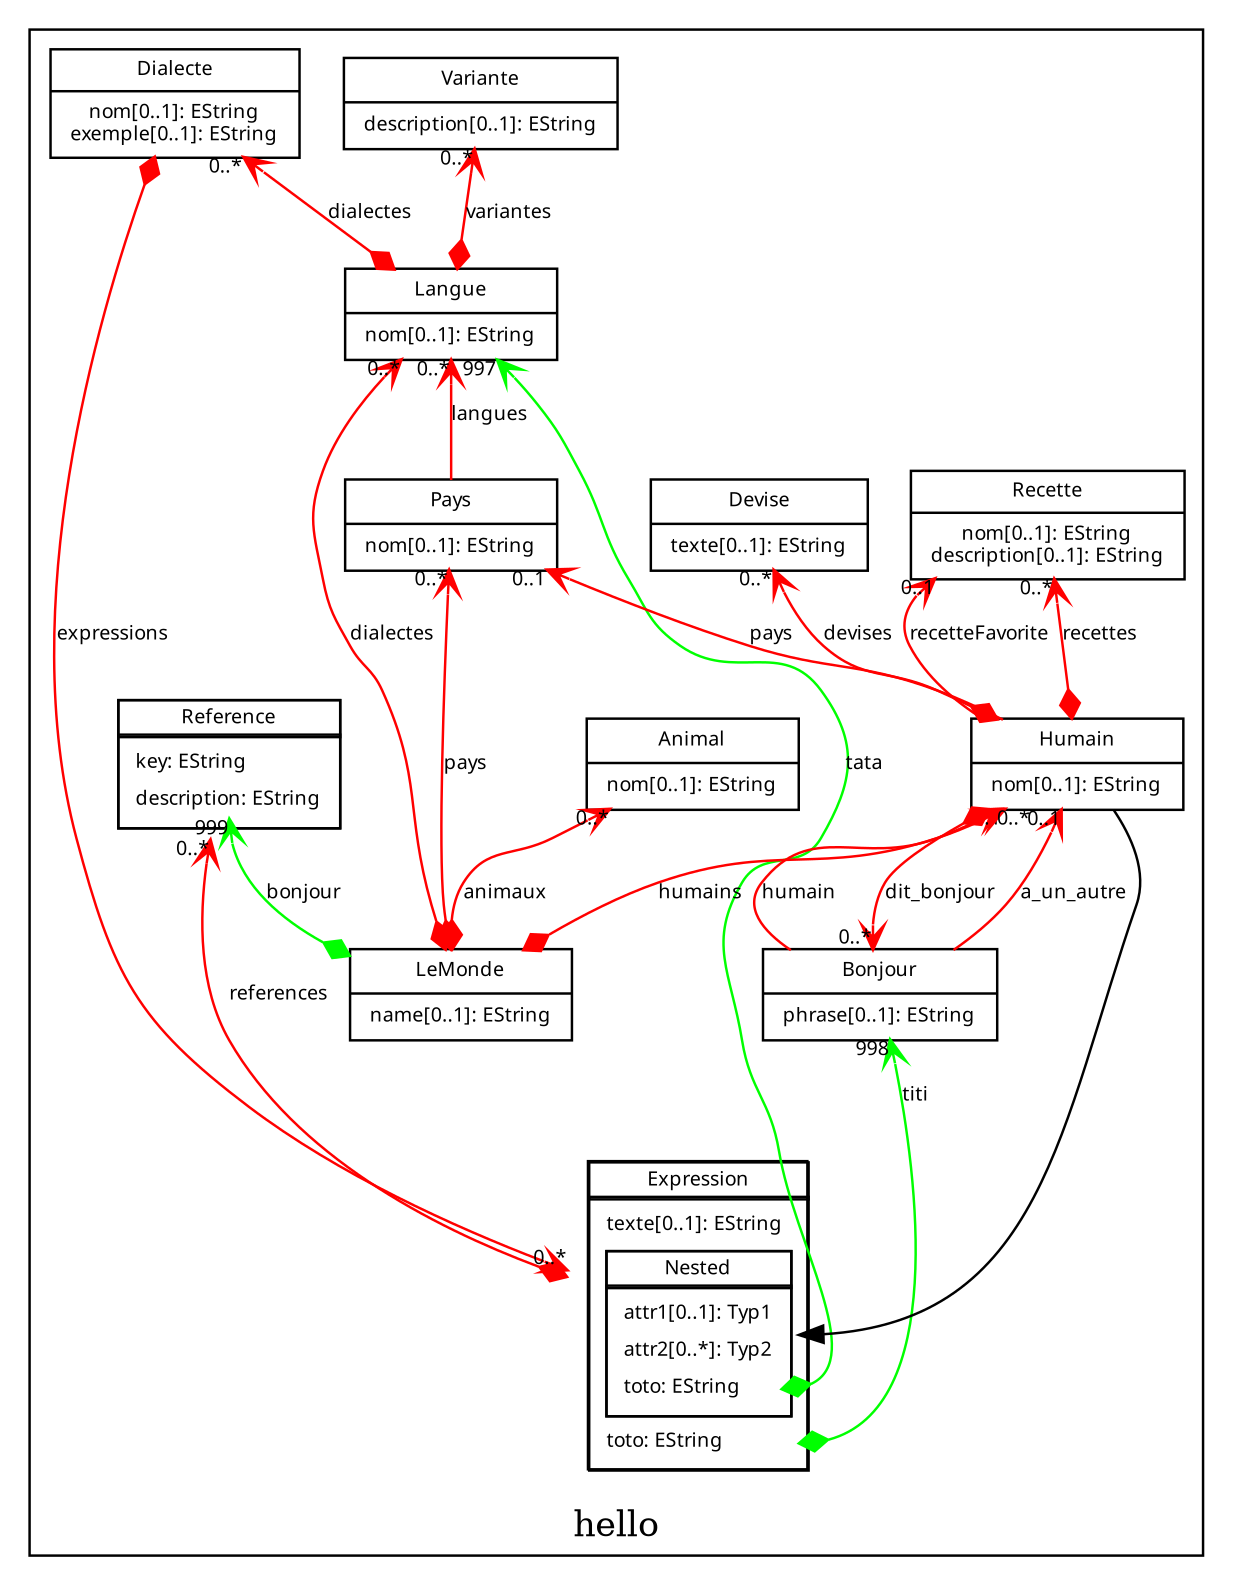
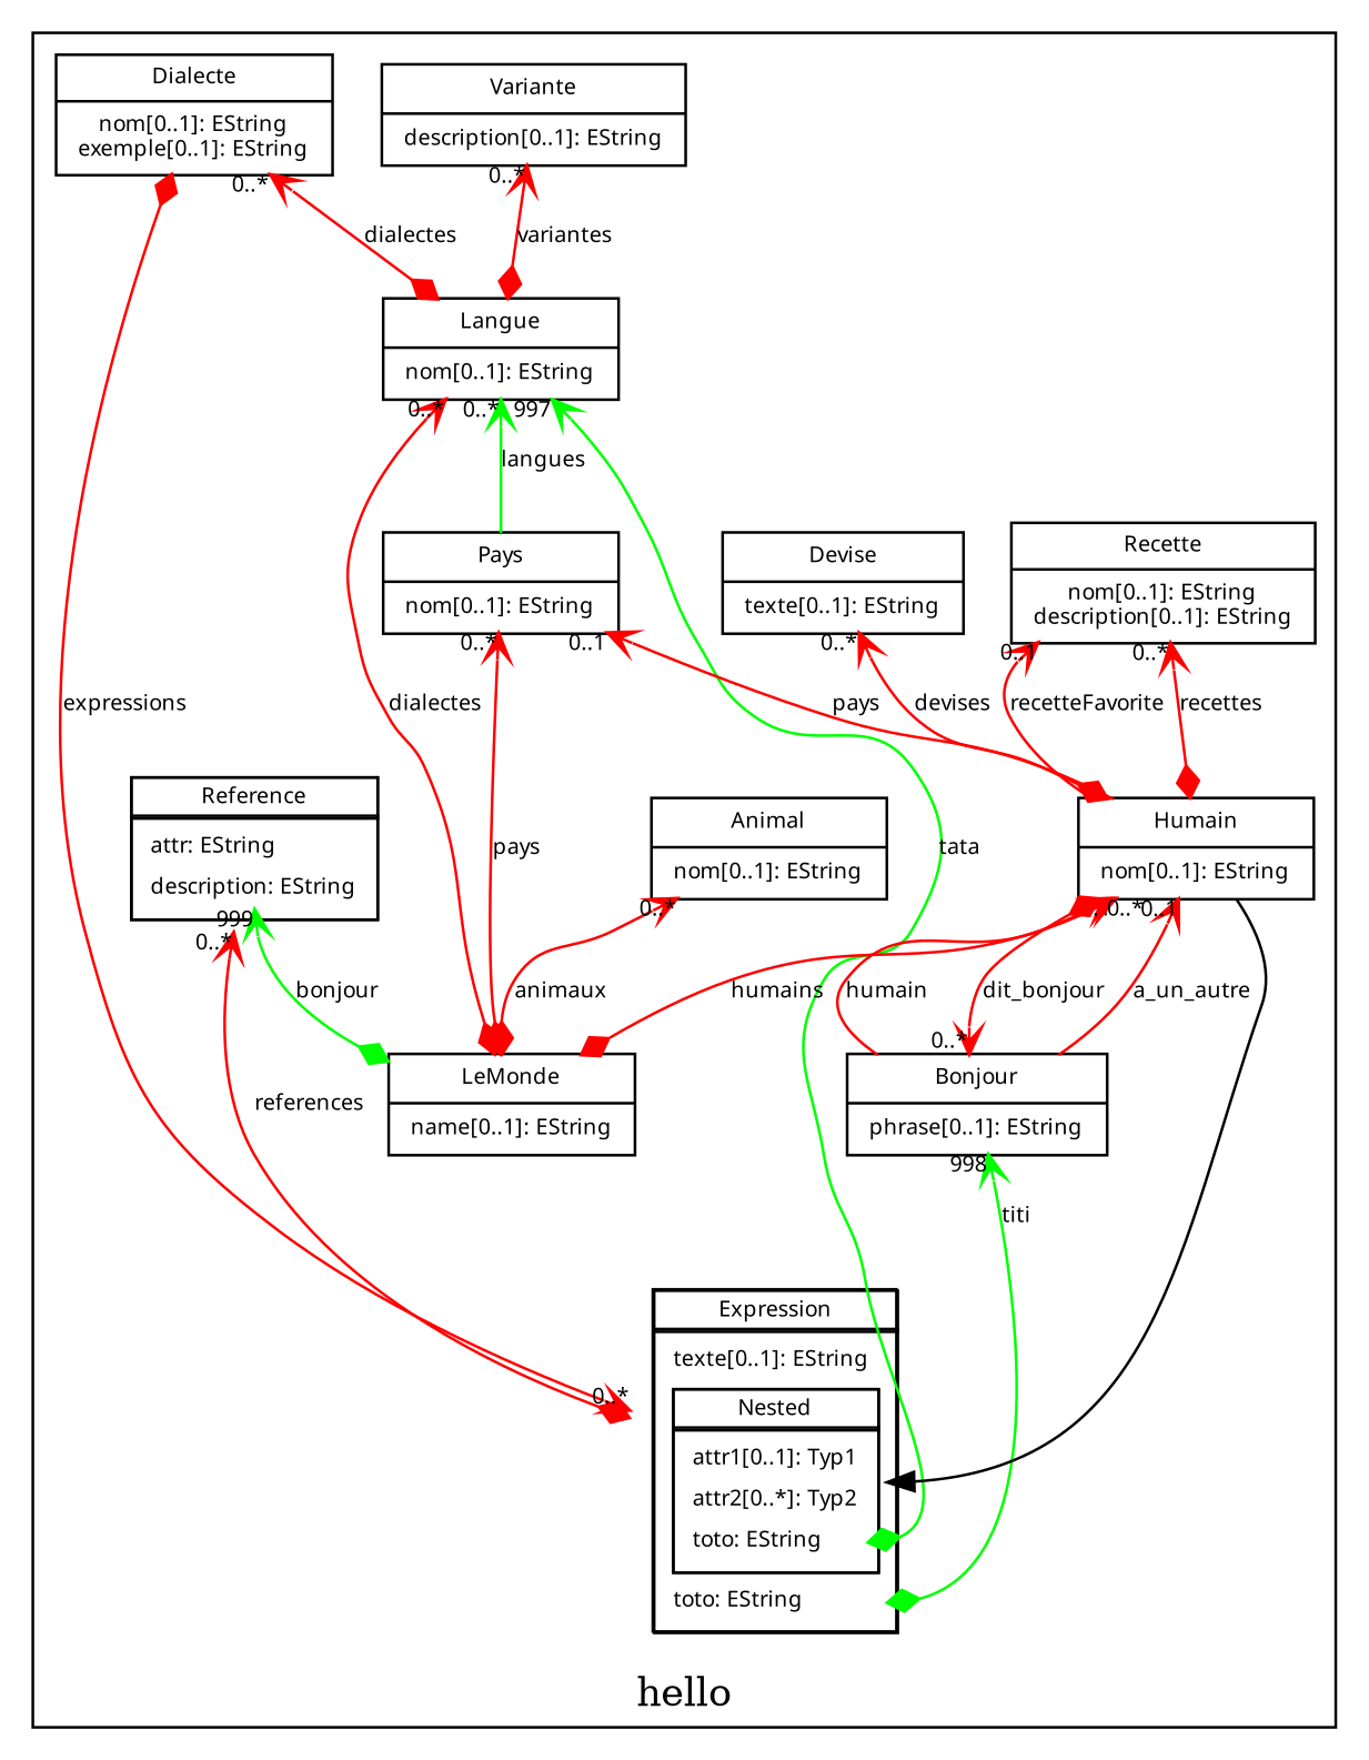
  digraph {
    rankdir=BT
    node [fontname=Verdana fontsize=8 shape=record fillcolor=".0 .0 1.0" style=filled]
    edge [arrowhead=vee arrowtail=diamond color=red dir=both fontname=Verdana fontsize=8 headlabel="0..*"]
-   n1 [label=<  <TABLE cellspacing="-1" border="1" > <TR><TD>Reference</TD> </TR>  <TR><TD> <TABLE border="0"> <TR><TD align="left">key: EString</TD> </TR>  <TR><TD port="there" align="left"  >description: EString</TD> </TR>  </TABLE> </TD></TR> </TABLE> > shape=none fillcolor="" style=""]
+   n1 [label=<  <TABLE cellspacing="-1" border="1" > <TR><TD>Reference</TD> </TR>  <TR><TD> <TABLE border="0"> <TR><TD align="left">attr: EString</TD> </TR>  <TR><TD port="there" align="left"  >description: EString</TD> </TR>  </TABLE> </TD></TR> </TABLE> > shape=none fillcolor="" style=""]
    n2 [label=<  <TABLE cellspacing="-1" border="1" > <TR><TD>Expression</TD> </TR>  <TR><TD> <TABLE border="0"> <TR><TD align="left">texte[0..1]: EString</TD> </TR>   <TR><TD port="103">  <TABLE cellspacing="-1" border="1" >    <TR><TD>Nested</TD> </TR>     <TR><TD>    <TABLE border="0">    <TR><TD align="left">attr1[0..1]: Typ1</TD> </TR>     <TR><TD align="left">attr2[0..*]: Typ2</TD> </TR>     <TR><TD port="101" align="left">toto: EString</TD> </TR>  </TABLE> </TD></TR> </TABLE>   </TD></TR>    <TR><TD port="100" align="left"  >toto: EString</TD> </TR>  </TABLE> </TD></TR> </TABLE> > shape=none fillcolor="" style=""]
    n3 [label="{Dialecte|nom[0..1]: EString\nexemple[0..1]: EString\n}"]
    n4 [label="{Variante|description[0..1]: EString\n}"]
    n5 [label="{Langue|nom[0..1]: EString\n}"]
    n6 [label="{Pays|nom[0..1]: EString\n}"]
    n7 [label="{Bonjour|phrase[0..1]: EString\n}"]
    n8 [label="{Devise|texte[0..1]: EString\n}"]
    n9 [label="{Recette|nom[0..1]: EString\ndescription[0..1]: EString\n}"]
    n10 [label="{Animal|nom[0..1]: EString\n}"]
    n11 [label="{Humain|nom[0..1]: EString\n}"]
    n12 [label="{LeMonde|name[0..1]: EString\n}"]
    subgraph cluster_1 {
      label=hello
      n1
      n2
      n3
      n4
      n5
      n6
      n7
      n8
      n9
      n10
      n11
      n12
    }
    n2 -> n1 [label=references]
    n2 -> n5 [color=green headlabel=997 label=tata tailport=101]
    n2 -> n7 [color=green headlabel=998 label=titi tailport=100]
    n3 -> n2 [label=expressions]
    n5 -> n3 [label=dialectes]
    n5 -> n4 [label=variantes]
-   n6 -> n5 [label=langues arrowtail="" dir=""]
+   n6 -> n5 [color=green label=langues arrowtail="" dir=""]
    n7 -> n11 [headlabel="0..1" label=a_un_autre arrowtail="" dir=""]
    n7 -> n11 [headlabel="0..1" label=humain arrowtail="" dir=""]
    n11 -> n2 [headport=103 arrowhead="" arrowtail="" color="" dir="" headlabel=""]
    n11 -> n6 [headlabel="0..1" label=pays arrowtail="" dir=""]
    n11 -> n7 [label=dit_bonjour]
    n11 -> n8 [label=devises]
    n11 -> n9 [label=recettes]
    n11 -> n9 [headlabel="0..1" label=recetteFavorite arrowtail="" dir=""]
    n12 -> n1 [color=green headlabel=999 headport=there label=bonjour]
    n12 -> n5 [label=dialectes]
    n12 -> n6 [label=pays]
    n12 -> n10 [label=animaux]
    n12 -> n11 [label=humains]
  }
